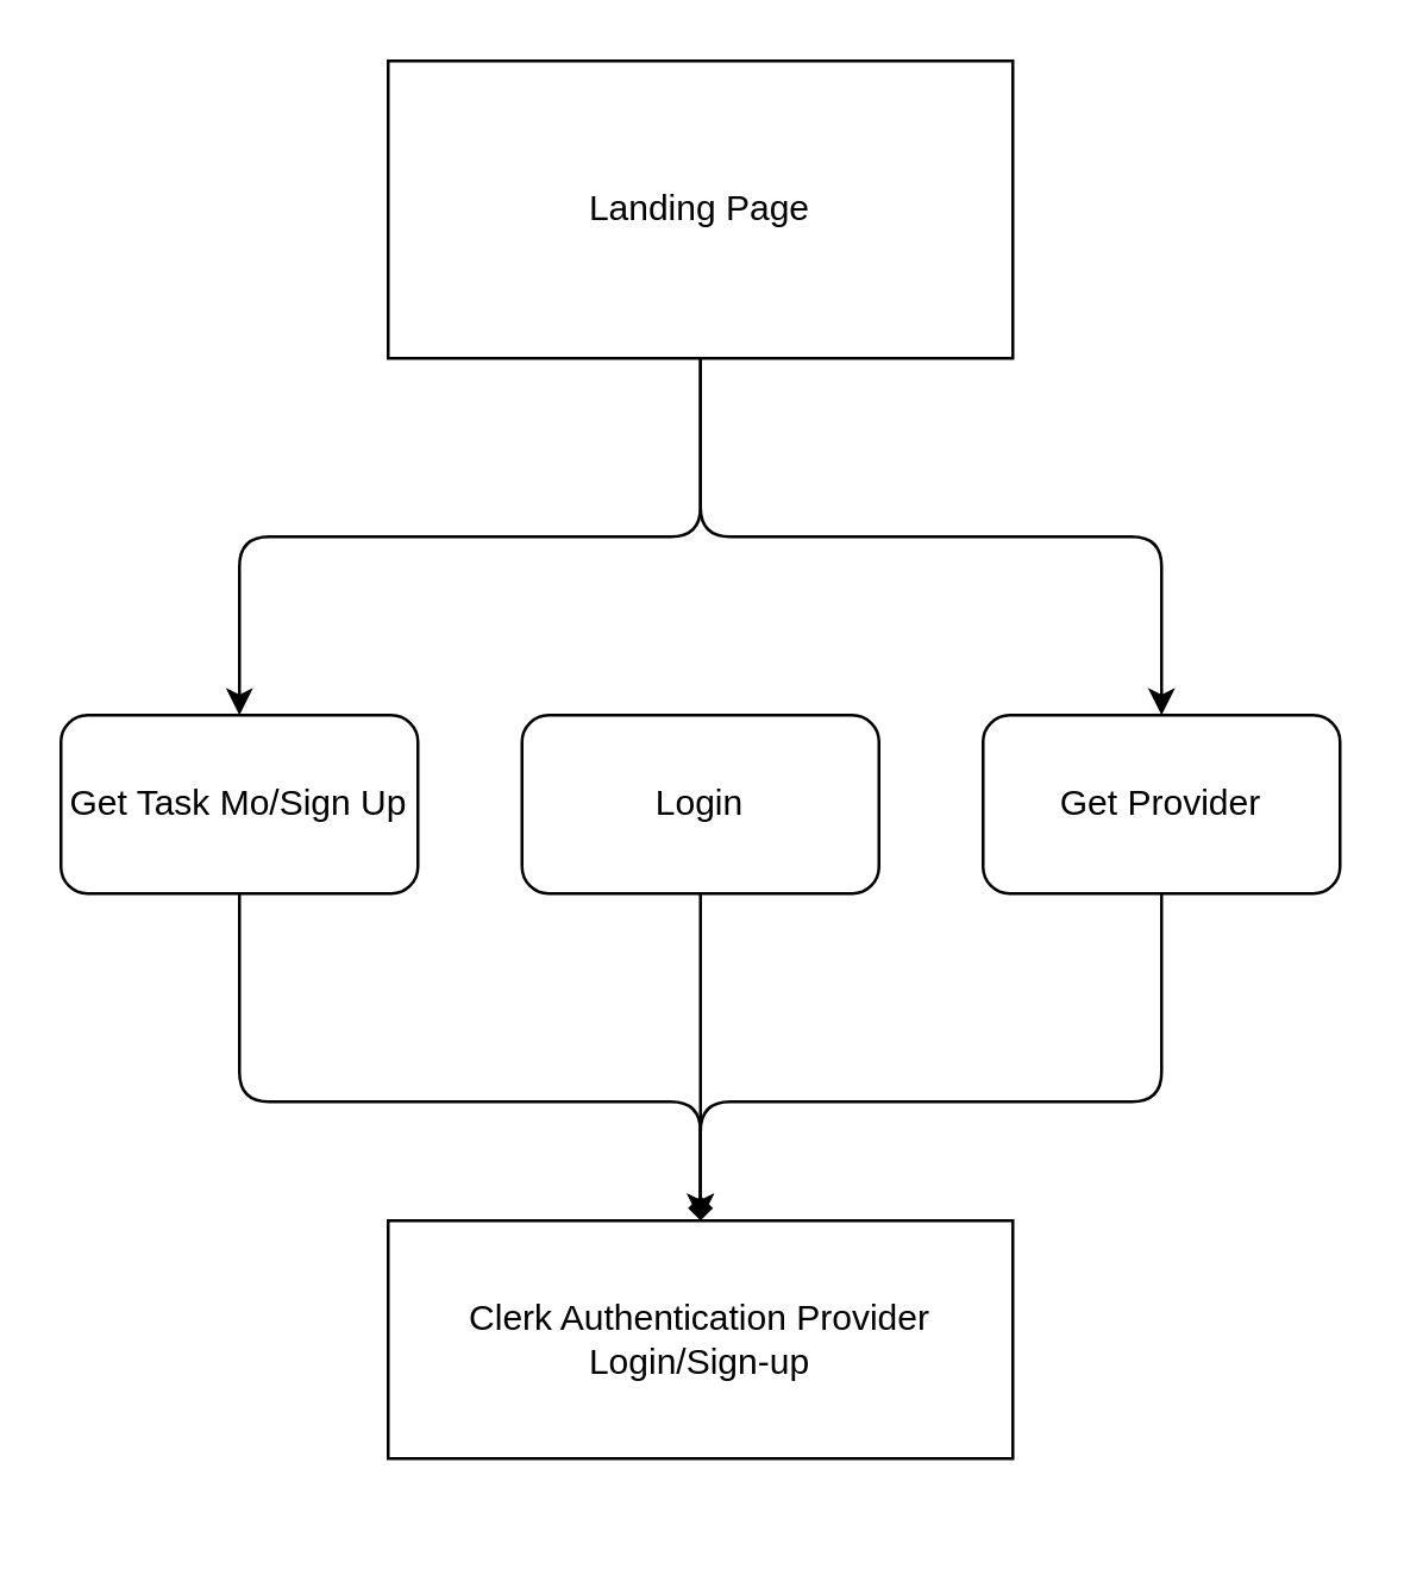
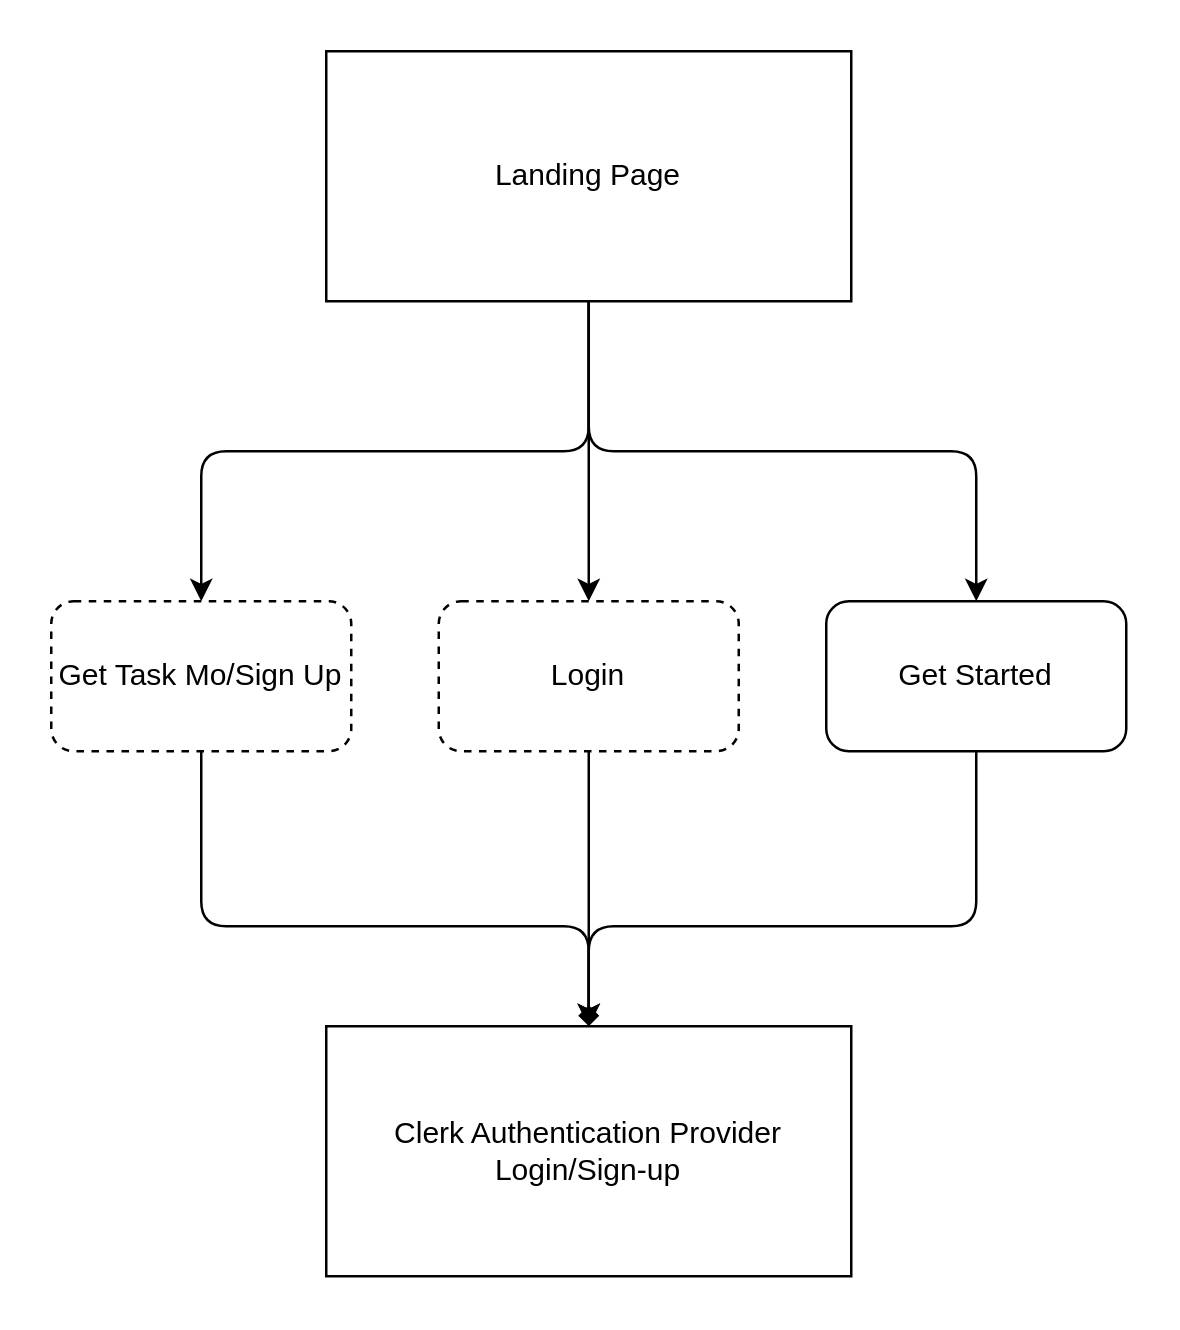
  <mxCell id="0" />
  <mxCell id="1" parent="0" />
  <mxCell id="2" value="Landing Page" style="rounded=0;whiteSpace=wrap;html=1;" vertex="1" parent="1"><mxGeometry x="130" y="20" width="210" height="100" as="geometry" /></mxCell>
- <mxCell id="3" value="Login" style="rounded=1;whiteSpace=wrap;html=1;" vertex="1" parent="1"><mxGeometry x="175" y="240" width="120" height="60" as="geometry" /></mxCell>
- <mxCell id="4" value="Get Task Mo/Sign Up" style="rounded=1;whiteSpace=wrap;html=1;" vertex="1" parent="1"><mxGeometry x="20" y="240" width="120" height="60" as="geometry" /></mxCell>
- <mxCell id="5" value="Get Provider" style="rounded=1;whiteSpace=wrap;html=1;" vertex="1" parent="1"><mxGeometry x="330" y="240" width="120" height="60" as="geometry" /></mxCell>
+ <mxCell id="3" value="Login" style="rounded=1;whiteSpace=wrap;html=1;dashed=1;" vertex="1" parent="1"><mxGeometry x="175" y="240" width="120" height="60" as="geometry" /></mxCell>
+ <mxCell id="4" value="Get Task Mo/Sign Up" style="rounded=1;whiteSpace=wrap;html=1;dashed=1;" vertex="1" parent="1"><mxGeometry x="20" y="240" width="120" height="60" as="geometry" /></mxCell>
+ <mxCell id="5" value="Get Started" style="rounded=1;whiteSpace=wrap;html=1;" vertex="1" parent="1"><mxGeometry x="330" y="240" width="120" height="60" as="geometry" /></mxCell>
  <mxCell id="6" value="" style="endArrow=classic;html=1;entryX=0.5;entryY=0;entryDx=0;entryDy=0;exitX=0.5;exitY=1;exitDx=0;exitDy=0;" edge="1" parent="1" source="2" target="4"><mxGeometry width="50" height="50" relative="1" as="geometry"><mxPoint x="270" y="230" as="sourcePoint" /><mxPoint x="320" y="180" as="targetPoint" /><Array as="points"><mxPoint x="235" y="180" /><mxPoint x="80" y="180" /></Array></mxGeometry></mxCell>
  <mxCell id="7" value="" style="endArrow=classic;html=1;entryX=0.5;entryY=0;entryDx=0;entryDy=0;" edge="1" parent="1" target="5"><mxGeometry width="50" height="50" relative="1" as="geometry"><mxPoint x="235" y="120" as="sourcePoint" /><mxPoint x="80" y="240" as="targetPoint" /><Array as="points"><mxPoint x="235" y="180" /><mxPoint x="390" y="180" /></Array></mxGeometry></mxCell>
- <mxCell id="9" value="Clerk Authentication Provider&lt;br&gt;Login/Sign-up" style="rounded=0;whiteSpace=wrap;html=1;" vertex="1" parent="1"><mxGeometry x="130" y="410" width="210" height="80" as="geometry" /></mxCell>
+ <mxCell id="8" value="" style="endArrow=classic;html=1;exitX=0.5;exitY=1;exitDx=0;exitDy=0;entryX=0.5;entryY=0;entryDx=0;entryDy=0;" edge="1" parent="1" source="2" target="3"><mxGeometry width="50" height="50" relative="1" as="geometry"><mxPoint x="260" y="230" as="sourcePoint" /><mxPoint x="310" y="180" as="targetPoint" /></mxGeometry></mxCell>
+ <mxCell id="9" value="Clerk Authentication Provider&lt;br&gt;Login/Sign-up" style="rounded=0;whiteSpace=wrap;html=1;" vertex="1" parent="1"><mxGeometry x="130" y="410" width="210" height="100" as="geometry" /></mxCell>
  <mxCell id="10" value="" style="endArrow=classic;html=1;exitX=0.5;exitY=1;exitDx=0;exitDy=0;entryX=0.5;entryY=0;entryDx=0;entryDy=0;" edge="1" parent="1" source="3" target="9"><mxGeometry width="50" height="50" relative="1" as="geometry"><mxPoint x="234.09" y="320" as="sourcePoint" /><mxPoint x="234.09" y="440" as="targetPoint" /></mxGeometry></mxCell>
  <mxCell id="11" value="" style="endArrow=classic;html=1;exitX=0.5;exitY=1;exitDx=0;exitDy=0;entryX=0.5;entryY=0;entryDx=0;entryDy=0;" edge="1" parent="1" source="4" target="9"><mxGeometry width="50" height="50" relative="1" as="geometry"><mxPoint x="245" y="310" as="sourcePoint" /><mxPoint x="245" y="420" as="targetPoint" /><Array as="points"><mxPoint x="80" y="370" /><mxPoint x="235" y="370" /></Array></mxGeometry></mxCell>
  <mxCell id="12" value="" style="endArrow=diamond;html=1;exitX=0.5;exitY=1;exitDx=0;exitDy=0;entryX=0.5;entryY=0;entryDx=0;entryDy=0;" edge="1" parent="1" source="5" target="9"><mxGeometry width="50" height="50" relative="1" as="geometry"><mxPoint x="90" y="310" as="sourcePoint" /><mxPoint x="245" y="420" as="targetPoint" /><Array as="points"><mxPoint x="390" y="370" /><mxPoint x="235" y="370" /></Array></mxGeometry></mxCell>
